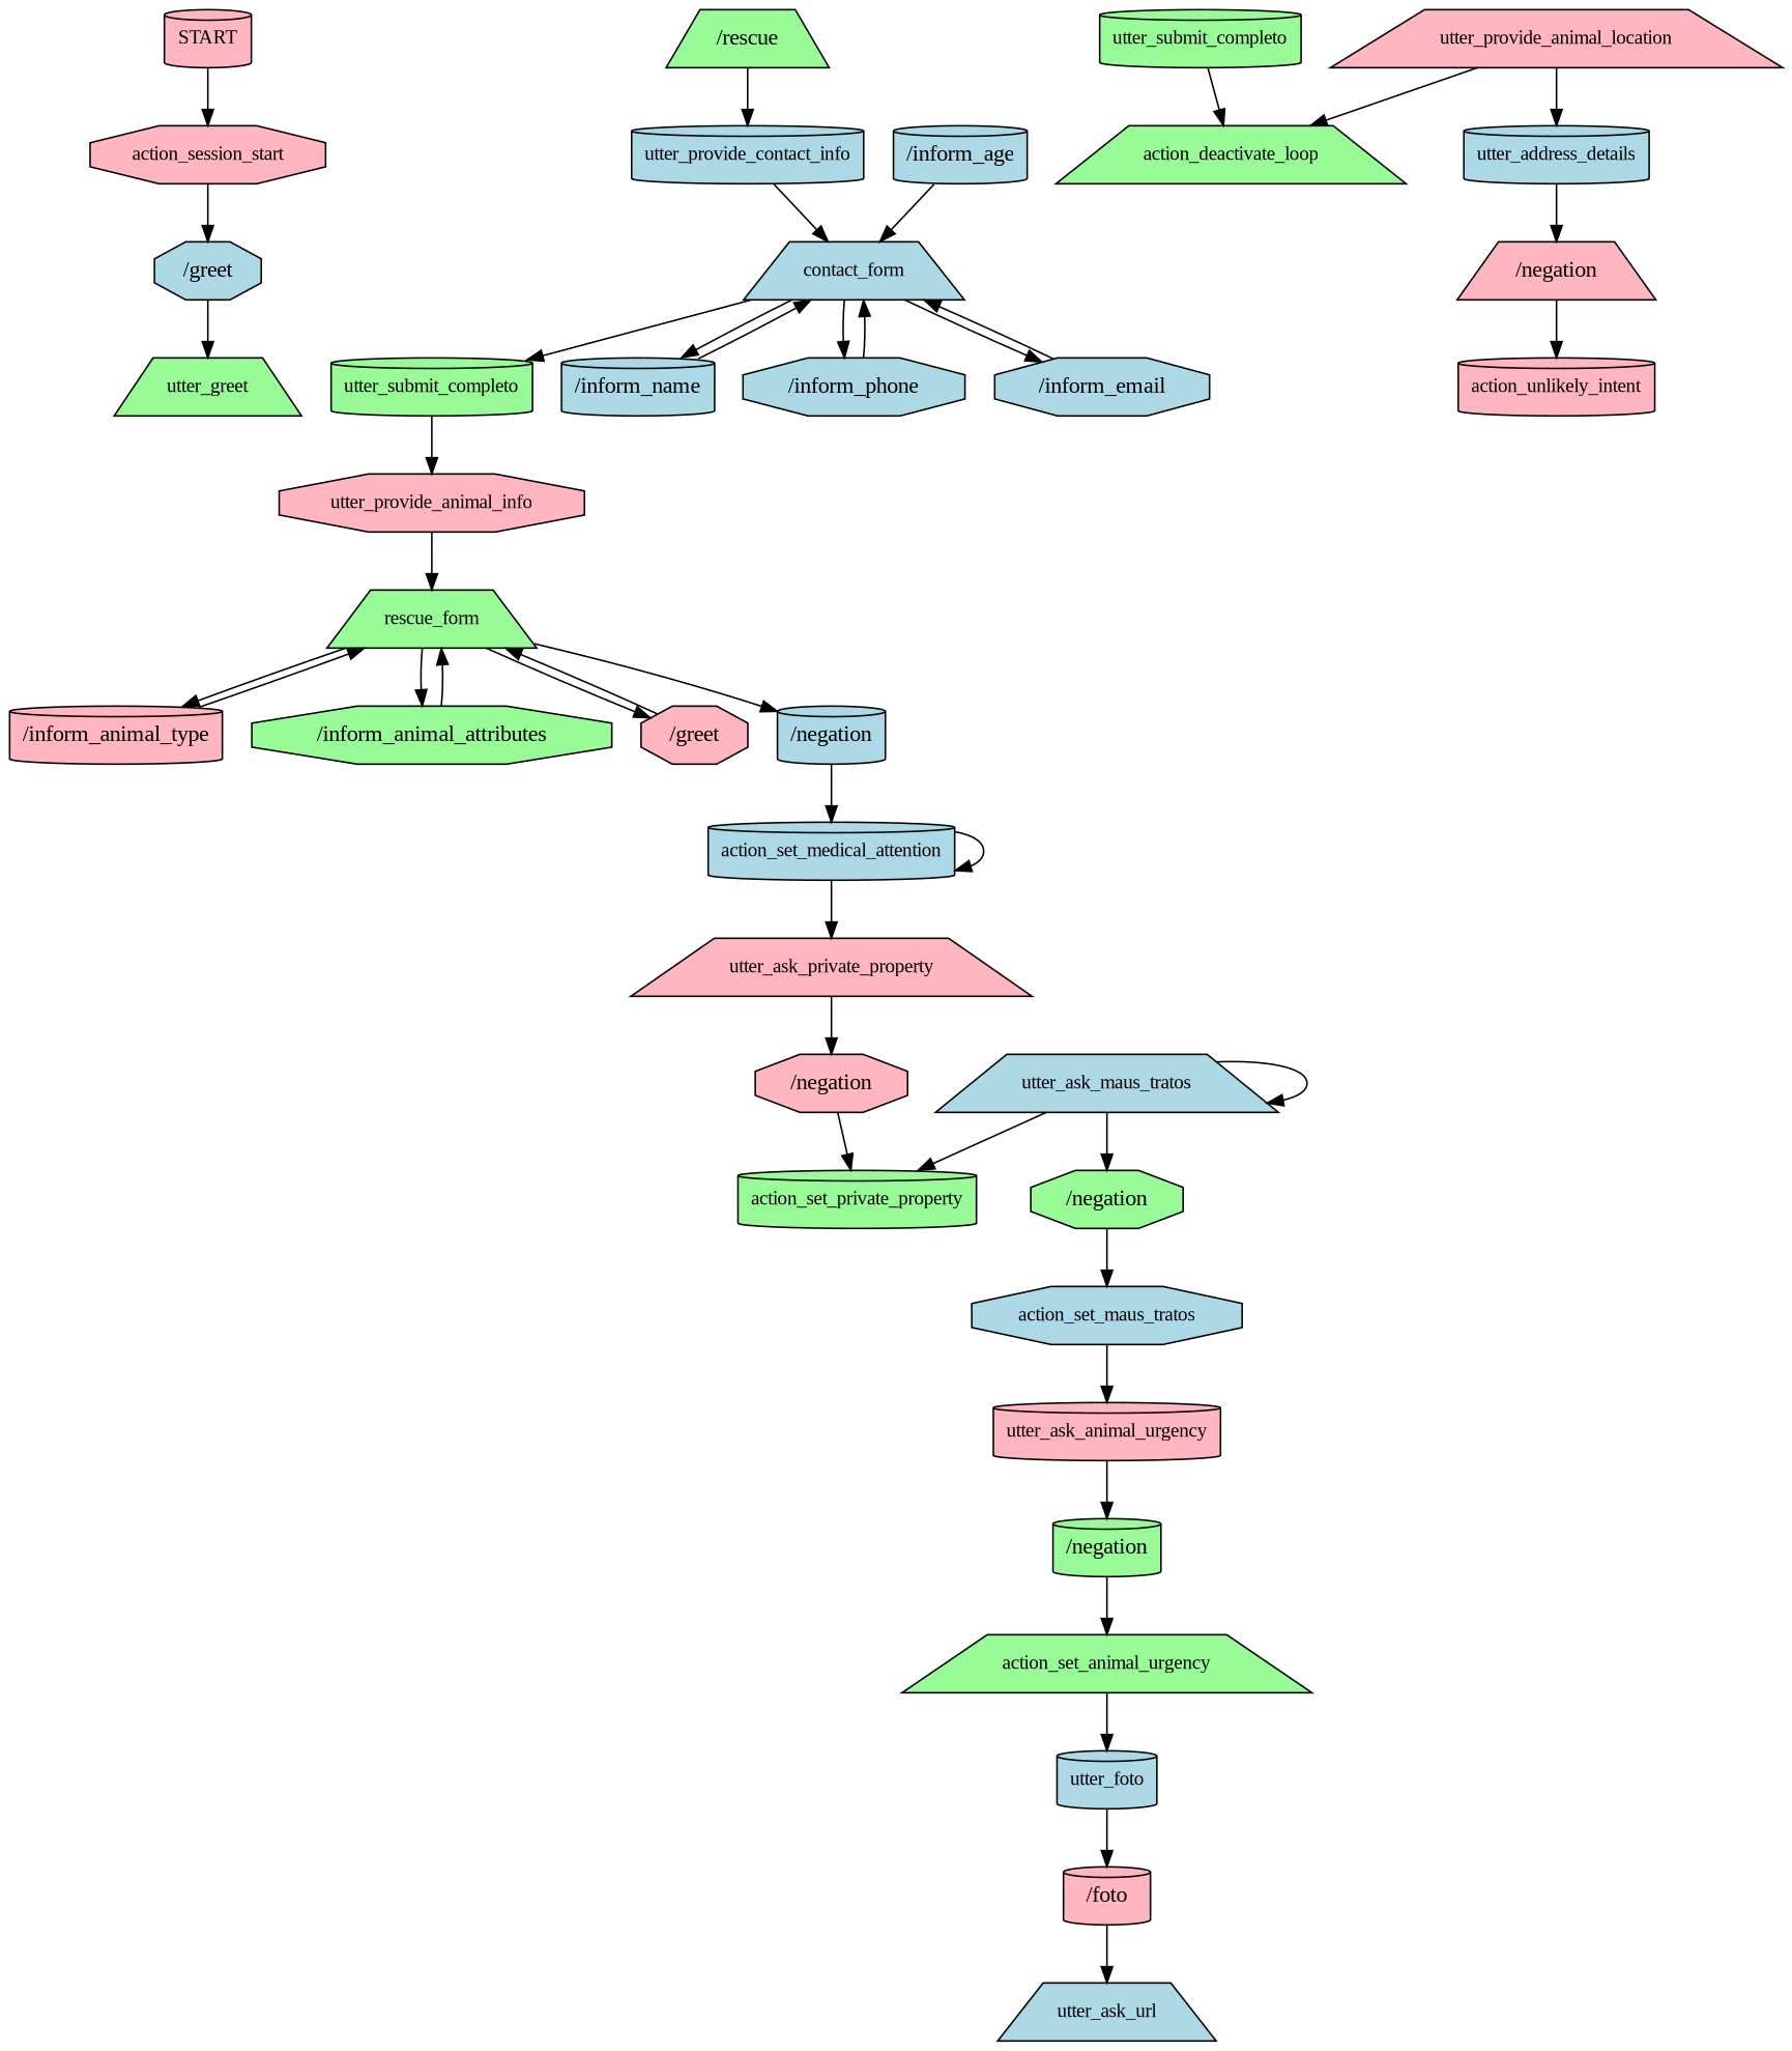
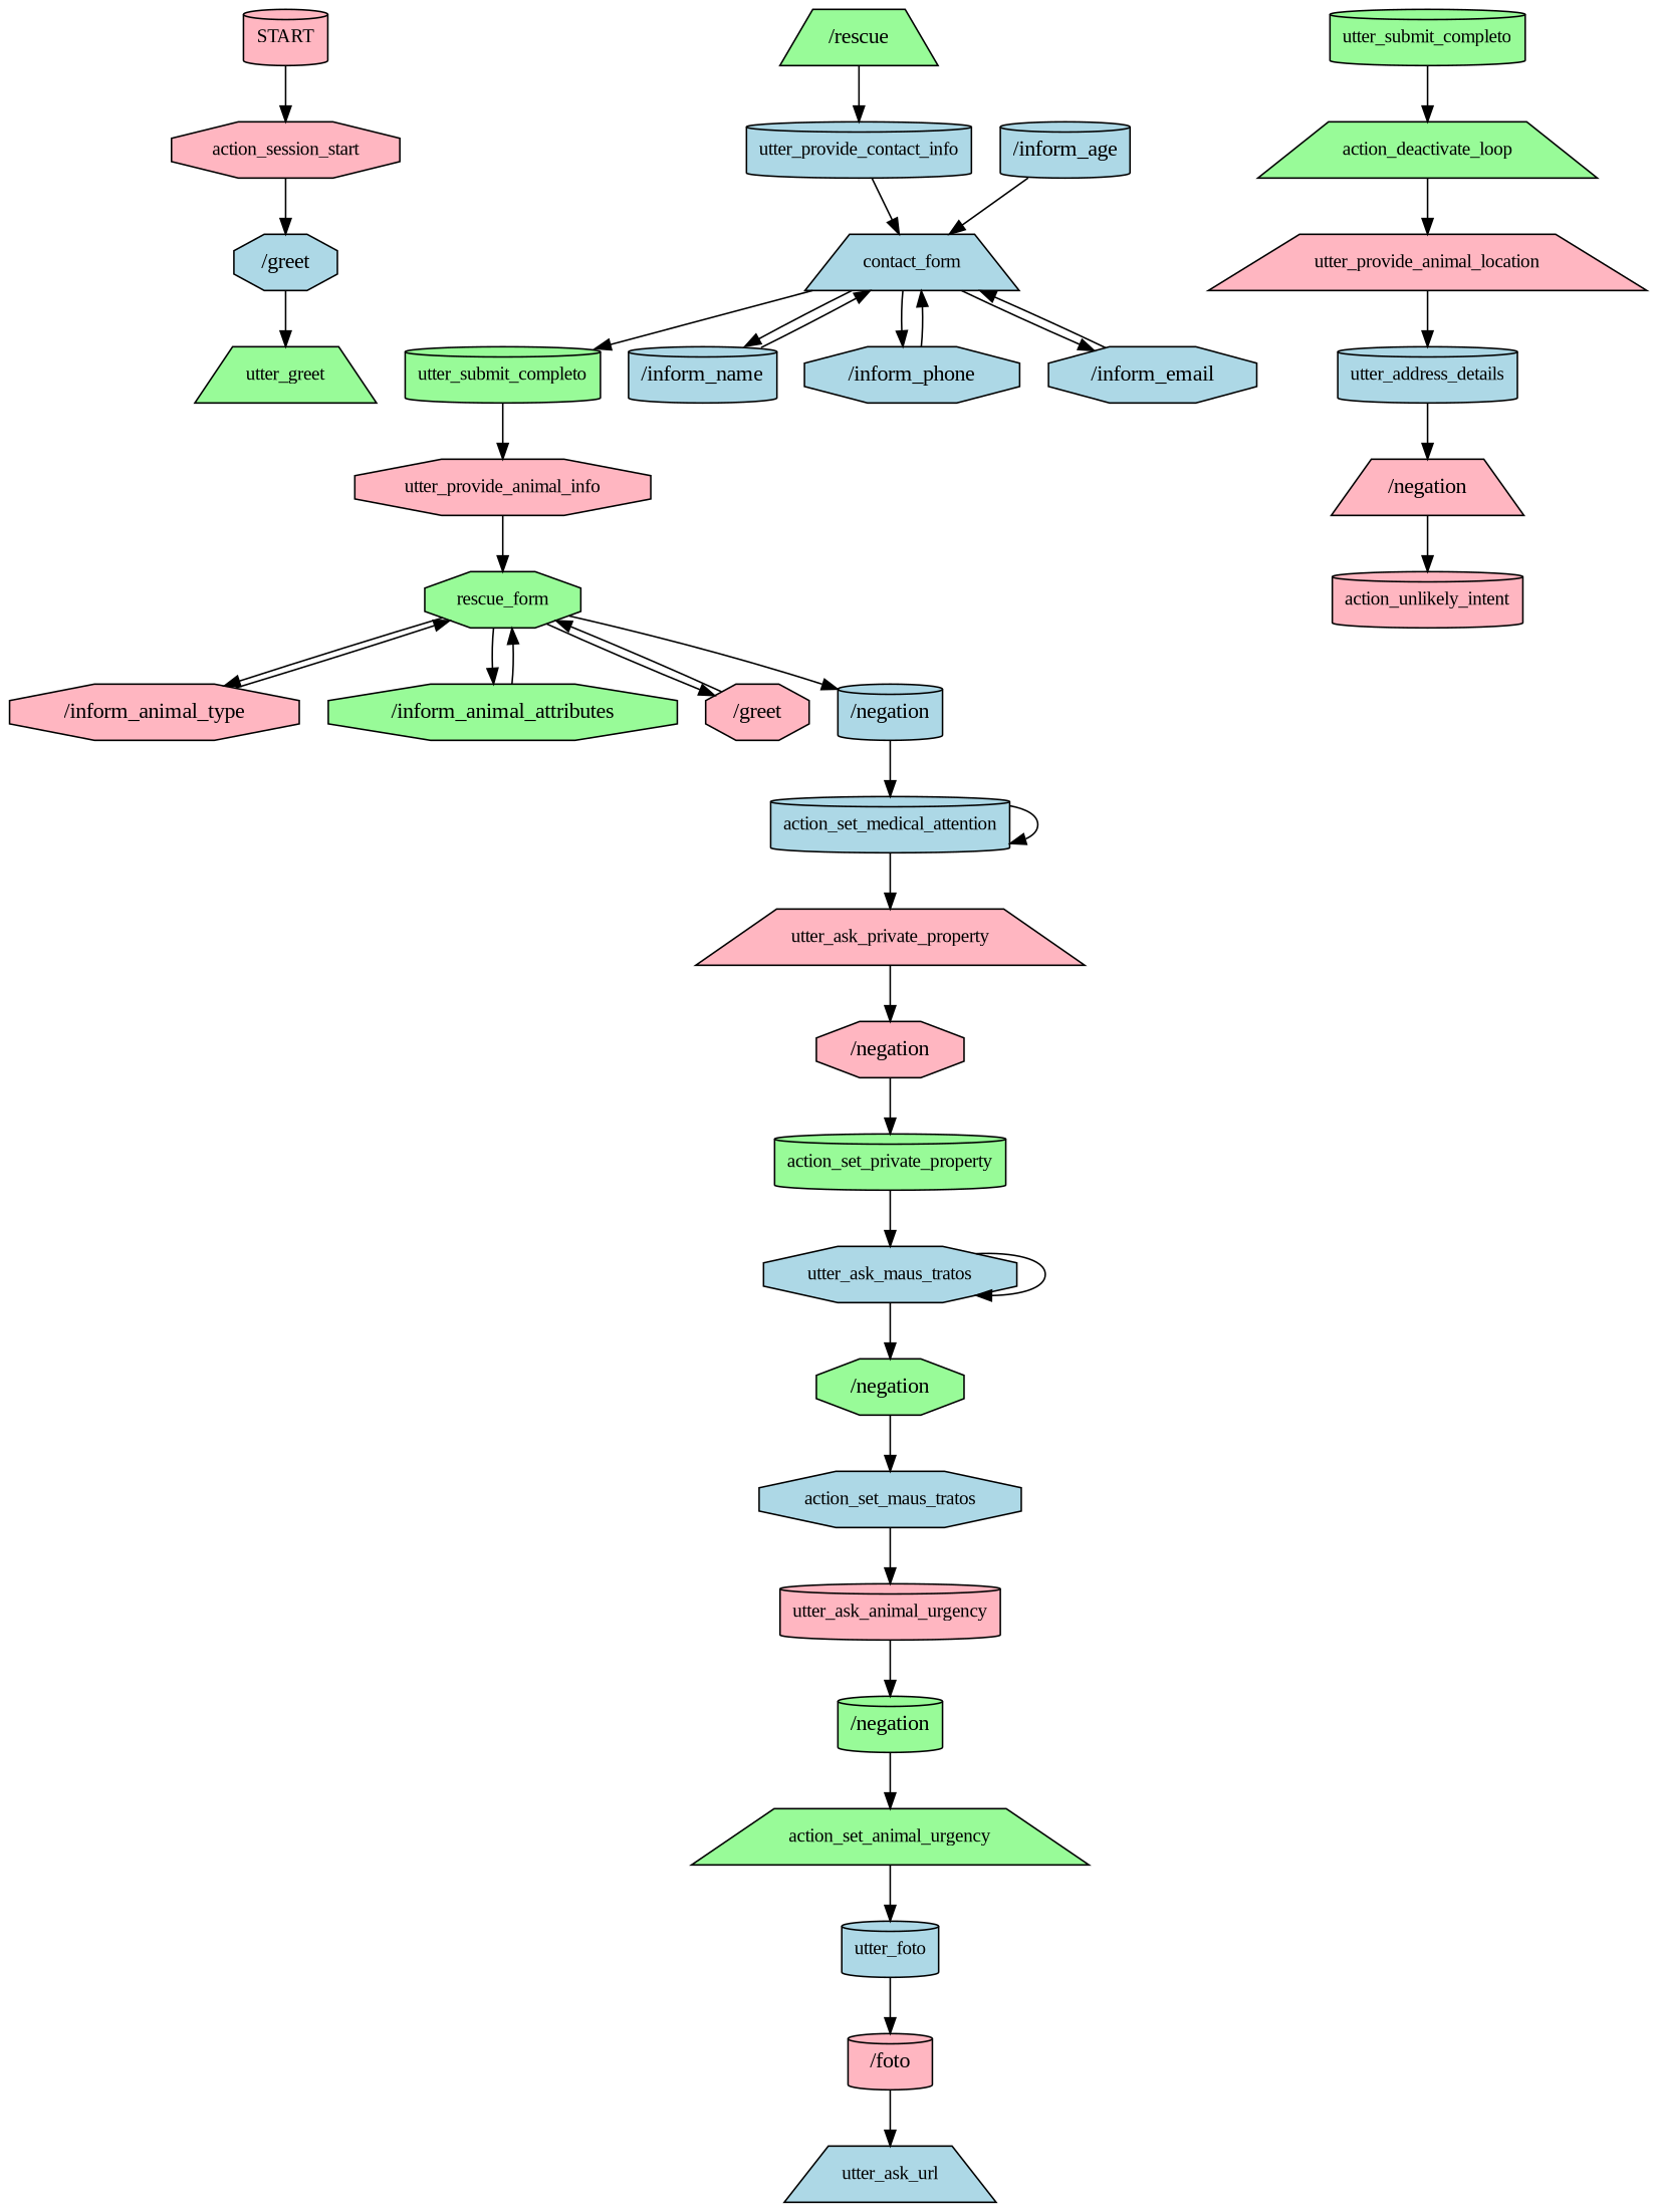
  digraph {
    fontname="Liberation Serif"
    node [fillcolor=lightblue fontname="Liberation Serif" fontsize=12 shape=cylinder style=filled]
    edge [fontname="Liberation Serif"]
    n1 [fillcolor=lightpink label=START]
    n2 [fillcolor=lightpink label=action_session_start shape=octagon]
    n3 [label="/greet" shape=octagon fontsize=""]
    n4 [fillcolor=palegreen label=utter_greet shape=trapezium]
    n5 [fillcolor=palegreen label="/rescue" shape=trapezium fontsize=""]
    n6 [label=utter_provide_contact_info]
    n7 [label=contact_form shape=trapezium]
    n8 [fillcolor=palegreen label=utter_submit_completo]
    n9 [label="/inform_name" fontsize=""]
    n10 [label="/inform_phone" shape=octagon fontsize=""]
    n11 [label="/inform_email" shape=octagon fontsize=""]
    n12 [fillcolor=lightpink label=utter_provide_animal_info shape=octagon]
    n13 [label="/inform_age" fontsize=""]
-   n14 [fillcolor=palegreen label=rescue_form shape=trapezium]
-   n15 [fillcolor=lightpink label="/inform_animal_type" fontsize=""]
+   n14 [fillcolor=palegreen label=rescue_form shape=octagon]
+   n15 [fillcolor=lightpink label="/inform_animal_type" shape=octagon fontsize=""]
    n16 [fillcolor=palegreen label="/inform_animal_attributes" shape=octagon fontsize=""]
    n17 [fillcolor=lightpink label="/greet" shape=octagon fontsize=""]
    n18 [label="/negation" fontsize=""]
    n19 [label=action_set_medical_attention]
    n20 [fillcolor=lightpink label=utter_ask_private_property shape=trapezium]
    n21 [fillcolor=lightpink label="/negation" shape=octagon fontsize=""]
    n22 [fillcolor=palegreen label=action_set_private_property]
-   n23 [label=utter_ask_maus_tratos shape=trapezium]
+   n23 [label=utter_ask_maus_tratos shape=octagon]
    n24 [fillcolor=palegreen label="/negation" shape=octagon fontsize=""]
    n25 [label=action_set_maus_tratos shape=octagon]
    n26 [fillcolor=lightpink label=utter_ask_animal_urgency]
    n27 [fillcolor=palegreen label="/negation" fontsize=""]
    n28 [fillcolor=palegreen label=action_set_animal_urgency shape=trapezium]
    n29 [label=utter_foto]
    n30 [fillcolor=lightpink label="/foto" fontsize=""]
    n31 [label=utter_ask_url shape=trapezium]
    n32 [fillcolor=palegreen label=utter_submit_completo]
    n33 [fillcolor=palegreen label=action_deactivate_loop shape=trapezium]
    n34 [fillcolor=lightpink label=utter_provide_animal_location shape=trapezium]
    n35 [label=utter_address_details]
    n36 [fillcolor=lightpink label="/negation" shape=trapezium fontsize=""]
    n37 [fillcolor=lightpink label=action_unlikely_intent]
    n1 -> n2
    n2 -> n3
    n3 -> n4
    n5 -> n6
    n6 -> n7
    n7 -> n8
    n7 -> n9
    n7 -> n10
    n7 -> n11
    n8 -> n12
    n9 -> n7
    n10 -> n7
    n11 -> n7
    n12 -> n14
    n13 -> n7
    n14 -> n15
    n14 -> n16
    n14 -> n17
    n14 -> n18
    n15 -> n14
    n16 -> n14
    n17 -> n14
    n18 -> n19
    n19 -> n19
    n19 -> n20
    n20 -> n21
    n21 -> n22
-   n23 -> n22
+   n22 -> n23
    n23 -> n23
    n23 -> n24
    n24 -> n25
    n25 -> n26
    n26 -> n27
    n27 -> n28
    n28 -> n29
    n29 -> n30
    n30 -> n31
    n32 -> n33
-   n34 -> n33
+   n33 -> n34
    n34 -> n35
    n35 -> n36
    n36 -> n37
  }
